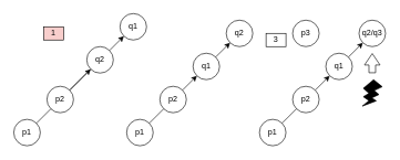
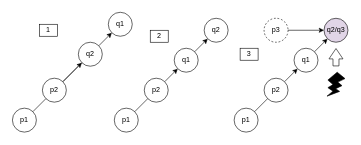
  <mxCell id="0" />
  <mxCell id="1" parent="0" />
  <mxCell id="2" value="q1" style="ellipse;whiteSpace=wrap;html=1;aspect=fixed;" parent="1" vertex="1"><mxGeometry x="180" y="20" width="40" height="40" as="geometry" /></mxCell>
  <mxCell id="3" value="p1" style="ellipse;whiteSpace=wrap;html=1;aspect=fixed;" parent="1" vertex="1"><mxGeometry x="20" y="180" width="40" height="40" as="geometry" /></mxCell>
  <mxCell id="4" value="" style="endArrow=classic;html=1;exitX=1;exitY=0;exitDx=0;exitDy=0;entryX=0;entryY=1;entryDx=0;entryDy=0;startArrow=none;" parent="1" source="6" edge="1"><mxGeometry width="50" height="50" relative="1" as="geometry"><mxPoint x="70" y="270" as="sourcePoint" /><mxPoint x="185.858" y="54.142" as="targetPoint" /></mxGeometry></mxCell>
  <mxCell id="5" value="" style="endArrow=classic;html=1;exitX=1;exitY=0;exitDx=0;exitDy=0;entryX=0;entryY=1;entryDx=0;entryDy=0;" parent="1" source="8" target="6" edge="1"><mxGeometry width="50" height="50" relative="1" as="geometry"><mxPoint x="80" y="280" as="sourcePoint" /><mxPoint x="130" y="230" as="targetPoint" /></mxGeometry></mxCell>
  <mxCell id="6" value="q2" style="ellipse;whiteSpace=wrap;html=1;aspect=fixed;" parent="1" vertex="1"><mxGeometry x="130" y="70" width="40" height="40" as="geometry" /></mxCell>
  <mxCell id="7" value="" style="endArrow=none;html=1;exitX=1;exitY=0;exitDx=0;exitDy=0;entryX=0;entryY=1;entryDx=0;entryDy=0;startArrow=none;" parent="1" source="8" target="6" edge="1"><mxGeometry width="50" height="50" relative="1" as="geometry"><mxPoint x="54.142" y="185.858" as="sourcePoint" /><mxPoint x="185.858" y="54.142" as="targetPoint" /></mxGeometry></mxCell>
  <mxCell id="8" value="p2" style="ellipse;whiteSpace=wrap;html=1;aspect=fixed;" parent="1" vertex="1"><mxGeometry x="70" y="130" width="40" height="40" as="geometry" /></mxCell>
  <mxCell id="9" value="" style="endArrow=none;html=1;exitX=1;exitY=0;exitDx=0;exitDy=0;entryX=0;entryY=1;entryDx=0;entryDy=0;" parent="1" source="3" target="8" edge="1"><mxGeometry width="50" height="50" relative="1" as="geometry"><mxPoint x="54.142" y="185.858" as="sourcePoint" /><mxPoint x="135.858" y="104.142" as="targetPoint" /></mxGeometry></mxCell>
- <mxCell id="10" value="1" style="rounded=0;whiteSpace=wrap;html=1;fillColor=#f8cecc;" parent="1" vertex="1"><mxGeometry x="65" y="40" width="30" height="20" as="geometry" /></mxCell>
+ <mxCell id="10" value="1" style="rounded=0;whiteSpace=wrap;html=1;" parent="1" vertex="1"><mxGeometry x="65" y="40" width="30" height="20" as="geometry" /></mxCell>
  <mxCell id="11" value="p1" style="ellipse;whiteSpace=wrap;html=1;aspect=fixed;" vertex="1" parent="1"><mxGeometry x="190" y="180" width="40" height="40" as="geometry" /></mxCell>
  <mxCell id="12" value="" style="endArrow=classic;html=1;exitX=1;exitY=0;exitDx=0;exitDy=0;entryX=0;entryY=1;entryDx=0;entryDy=0;startArrow=none;" edge="1" parent="1" source="14" target="17"><mxGeometry width="50" height="50" relative="1" as="geometry"><mxPoint x="230" y="280" as="sourcePoint" /><mxPoint x="345.858" y="64.142" as="targetPoint" /></mxGeometry></mxCell>
  <mxCell id="13" value="q2" style="ellipse;whiteSpace=wrap;html=1;aspect=fixed;" vertex="1" parent="1"><mxGeometry x="340" y="30" width="40" height="40" as="geometry" /></mxCell>
  <mxCell id="14" value="p2" style="ellipse;whiteSpace=wrap;html=1;aspect=fixed;" vertex="1" parent="1"><mxGeometry x="240" y="130" width="40" height="40" as="geometry" /></mxCell>
  <mxCell id="15" value="" style="endArrow=none;html=1;exitX=1;exitY=0;exitDx=0;exitDy=0;entryX=0;entryY=1;entryDx=0;entryDy=0;" edge="1" parent="1" source="11" target="14"><mxGeometry width="50" height="50" relative="1" as="geometry"><mxPoint x="214.142" y="195.858" as="sourcePoint" /><mxPoint x="295.858" y="114.142" as="targetPoint" /></mxGeometry></mxCell>
+ <mxCell id="16" value="2" style="rounded=0;whiteSpace=wrap;html=1;" vertex="1" parent="1"><mxGeometry x="250" y="50" width="30" height="20" as="geometry" /></mxCell>
  <mxCell id="17" value="q1" style="ellipse;whiteSpace=wrap;html=1;aspect=fixed;" vertex="1" parent="1"><mxGeometry x="290" y="80" width="40" height="40" as="geometry" /></mxCell>
  <mxCell id="18" value="" style="endArrow=classic;html=1;entryX=0;entryY=1;entryDx=0;entryDy=0;startArrow=none;exitX=1;exitY=0;exitDx=0;exitDy=0;" edge="1" parent="1" source="17" target="13"><mxGeometry width="50" height="50" relative="1" as="geometry"><mxPoint x="320" y="90" as="sourcePoint" /><mxPoint x="305.858" y="124.142" as="targetPoint" /></mxGeometry></mxCell>
  <mxCell id="19" value="p1" style="ellipse;whiteSpace=wrap;html=1;aspect=fixed;" vertex="1" parent="1"><mxGeometry x="390" y="180" width="40" height="40" as="geometry" /></mxCell>
  <mxCell id="20" value="" style="endArrow=classic;html=1;exitX=1;exitY=0;exitDx=0;exitDy=0;entryX=0;entryY=1;entryDx=0;entryDy=0;startArrow=none;" edge="1" parent="1" source="22" target="25"><mxGeometry width="50" height="50" relative="1" as="geometry"><mxPoint x="430" y="280" as="sourcePoint" /><mxPoint x="545.858" y="64.142" as="targetPoint" /></mxGeometry></mxCell>
- <mxCell id="21" value="q2/q3" style="ellipse;whiteSpace=wrap;html=1;aspect=fixed;" vertex="1" parent="1"><mxGeometry x="540" y="30" width="40" height="40" as="geometry" /></mxCell>
+ <mxCell id="21" value="q2/q3" style="ellipse;whiteSpace=wrap;html=1;aspect=fixed;fillColor=#e1d5e7;" vertex="1" parent="1"><mxGeometry x="540" y="30" width="40" height="40" as="geometry" /></mxCell>
  <mxCell id="22" value="p2" style="ellipse;whiteSpace=wrap;html=1;aspect=fixed;" vertex="1" parent="1"><mxGeometry x="440" y="130" width="40" height="40" as="geometry" /></mxCell>
  <mxCell id="23" value="" style="endArrow=none;html=1;exitX=1;exitY=0;exitDx=0;exitDy=0;entryX=0;entryY=1;entryDx=0;entryDy=0;" edge="1" parent="1" source="19" target="22"><mxGeometry width="50" height="50" relative="1" as="geometry"><mxPoint x="414.142" y="195.858" as="sourcePoint" /><mxPoint x="495.858" y="114.142" as="targetPoint" /></mxGeometry></mxCell>
- <mxCell id="24" value="3" style="rounded=0;whiteSpace=wrap;html=1;" vertex="1" parent="1"><mxGeometry x="400" y="50" width="30" height="20" as="geometry" /></mxCell>
+ <mxCell id="24" value="3" style="rounded=0;whiteSpace=wrap;html=1;" vertex="1" parent="1"><mxGeometry x="400" y="80" width="30" height="20" as="geometry" /></mxCell>
  <mxCell id="25" value="q1" style="ellipse;whiteSpace=wrap;html=1;aspect=fixed;" vertex="1" parent="1"><mxGeometry x="490" y="80" width="40" height="40" as="geometry" /></mxCell>
  <mxCell id="26" value="" style="endArrow=classic;html=1;entryX=0;entryY=1;entryDx=0;entryDy=0;startArrow=none;exitX=1;exitY=0;exitDx=0;exitDy=0;" edge="1" parent="1" source="25" target="21"><mxGeometry width="50" height="50" relative="1" as="geometry"><mxPoint x="520" y="90" as="sourcePoint" /><mxPoint x="505.858" y="124.142" as="targetPoint" /></mxGeometry></mxCell>
- <mxCell id="28" value="p3" style="ellipse;whiteSpace=wrap;html=1;aspect=fixed;" vertex="1" parent="1"><mxGeometry x="440" y="30" width="40" height="40" as="geometry" /></mxCell>
+ <mxCell id="27" value="" style="endArrow=classic;html=1;exitX=1;exitY=0.5;exitDx=0;exitDy=0;entryX=0;entryY=0.5;entryDx=0;entryDy=0;startArrow=none;" edge="1" parent="1" source="28" target="21"><mxGeometry width="50" height="50" relative="1" as="geometry"><mxPoint x="390" y="150" as="sourcePoint" /><mxPoint x="525.858" y="4.142" as="targetPoint" /></mxGeometry></mxCell>
+ <mxCell id="28" value="p3" style="ellipse;whiteSpace=wrap;html=1;aspect=fixed;dashed=1;" vertex="1" parent="1"><mxGeometry x="440" y="30" width="40" height="40" as="geometry" /></mxCell>
  <mxCell id="29" value="" style="verticalLabelPosition=bottom;verticalAlign=top;html=1;shape=mxgraph.basic.flash;fillColor=#000000;" vertex="1" parent="1"><mxGeometry x="545" y="120" width="30" height="40" as="geometry" /></mxCell>
  <mxCell id="30" value="" style="shape=flexArrow;endArrow=classic;html=1;endWidth=12.381;endSize=5.429;" edge="1" parent="1"><mxGeometry width="50" height="50" relative="1" as="geometry"><mxPoint x="560" y="110" as="sourcePoint" /><mxPoint x="560" y="80" as="targetPoint" /></mxGeometry></mxCell>
